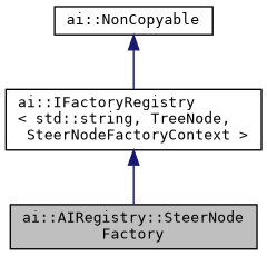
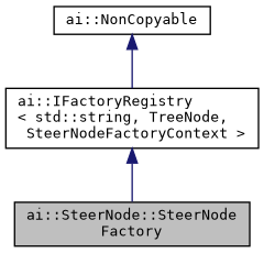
  digraph {
    fontname="DejaVu Sans Mono"
    node [color=black fillcolor=white fontname="DejaVu Sans Mono" fontsize=10 shape=record style=filled]
    edge [color=midnightblue dir=back fontname="DejaVu Sans Mono" fontsize=10 labelfontname=Helvetica labelfontsize=10 style=solid]
-   n1 [fillcolor=grey75 fontcolor=black height=0.2 label="ai::AIRegistry::SteerNode\lFactory" width=0.4]
+   n1 [fillcolor=grey75 fontcolor=black height=0.2 label="ai::SteerNode::SteerNode\lFactory" width=0.4]
    n2 [height=0.2 label="ai::IFactoryRegistry\l\< std::string, TreeNode,\l SteerNodeFactoryContext \>" width=0.4]
    n3 [height=0.2 label="ai::NonCopyable" width=0.4]
    n2 -> n1
    n3 -> n2
  }
